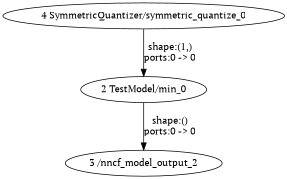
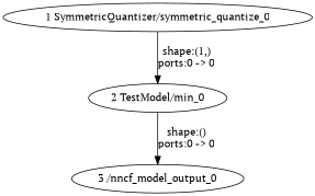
  strict digraph {
    fontname="PT Serif"
    node [fontname="PT Serif"]
    edge [fontname="PT Serif" style=solid]
-   "1 SymmetricQuantizer/symmetric_quantize_0" [type=symmetric_quantize label="4 SymmetricQuantizer/symmetric_quantize_0"]
+   "1 SymmetricQuantizer/symmetric_quantize_0" [type=symmetric_quantize]
    "2 TestModel/min_0" [type=min]
-   "3 /nncf_model_output_0" [type=nncf_model_output label="3 /nncf_model_output_2"]
+   "3 /nncf_model_output_0" [type=nncf_model_output]
    "1 SymmetricQuantizer/symmetric_quantize_0" -> "2 TestModel/min_0" [label="shape:(1,)\nports:0 -> 0"]
    "2 TestModel/min_0" -> "3 /nncf_model_output_0" [label="shape:()\nports:0 -> 0"]
  }
